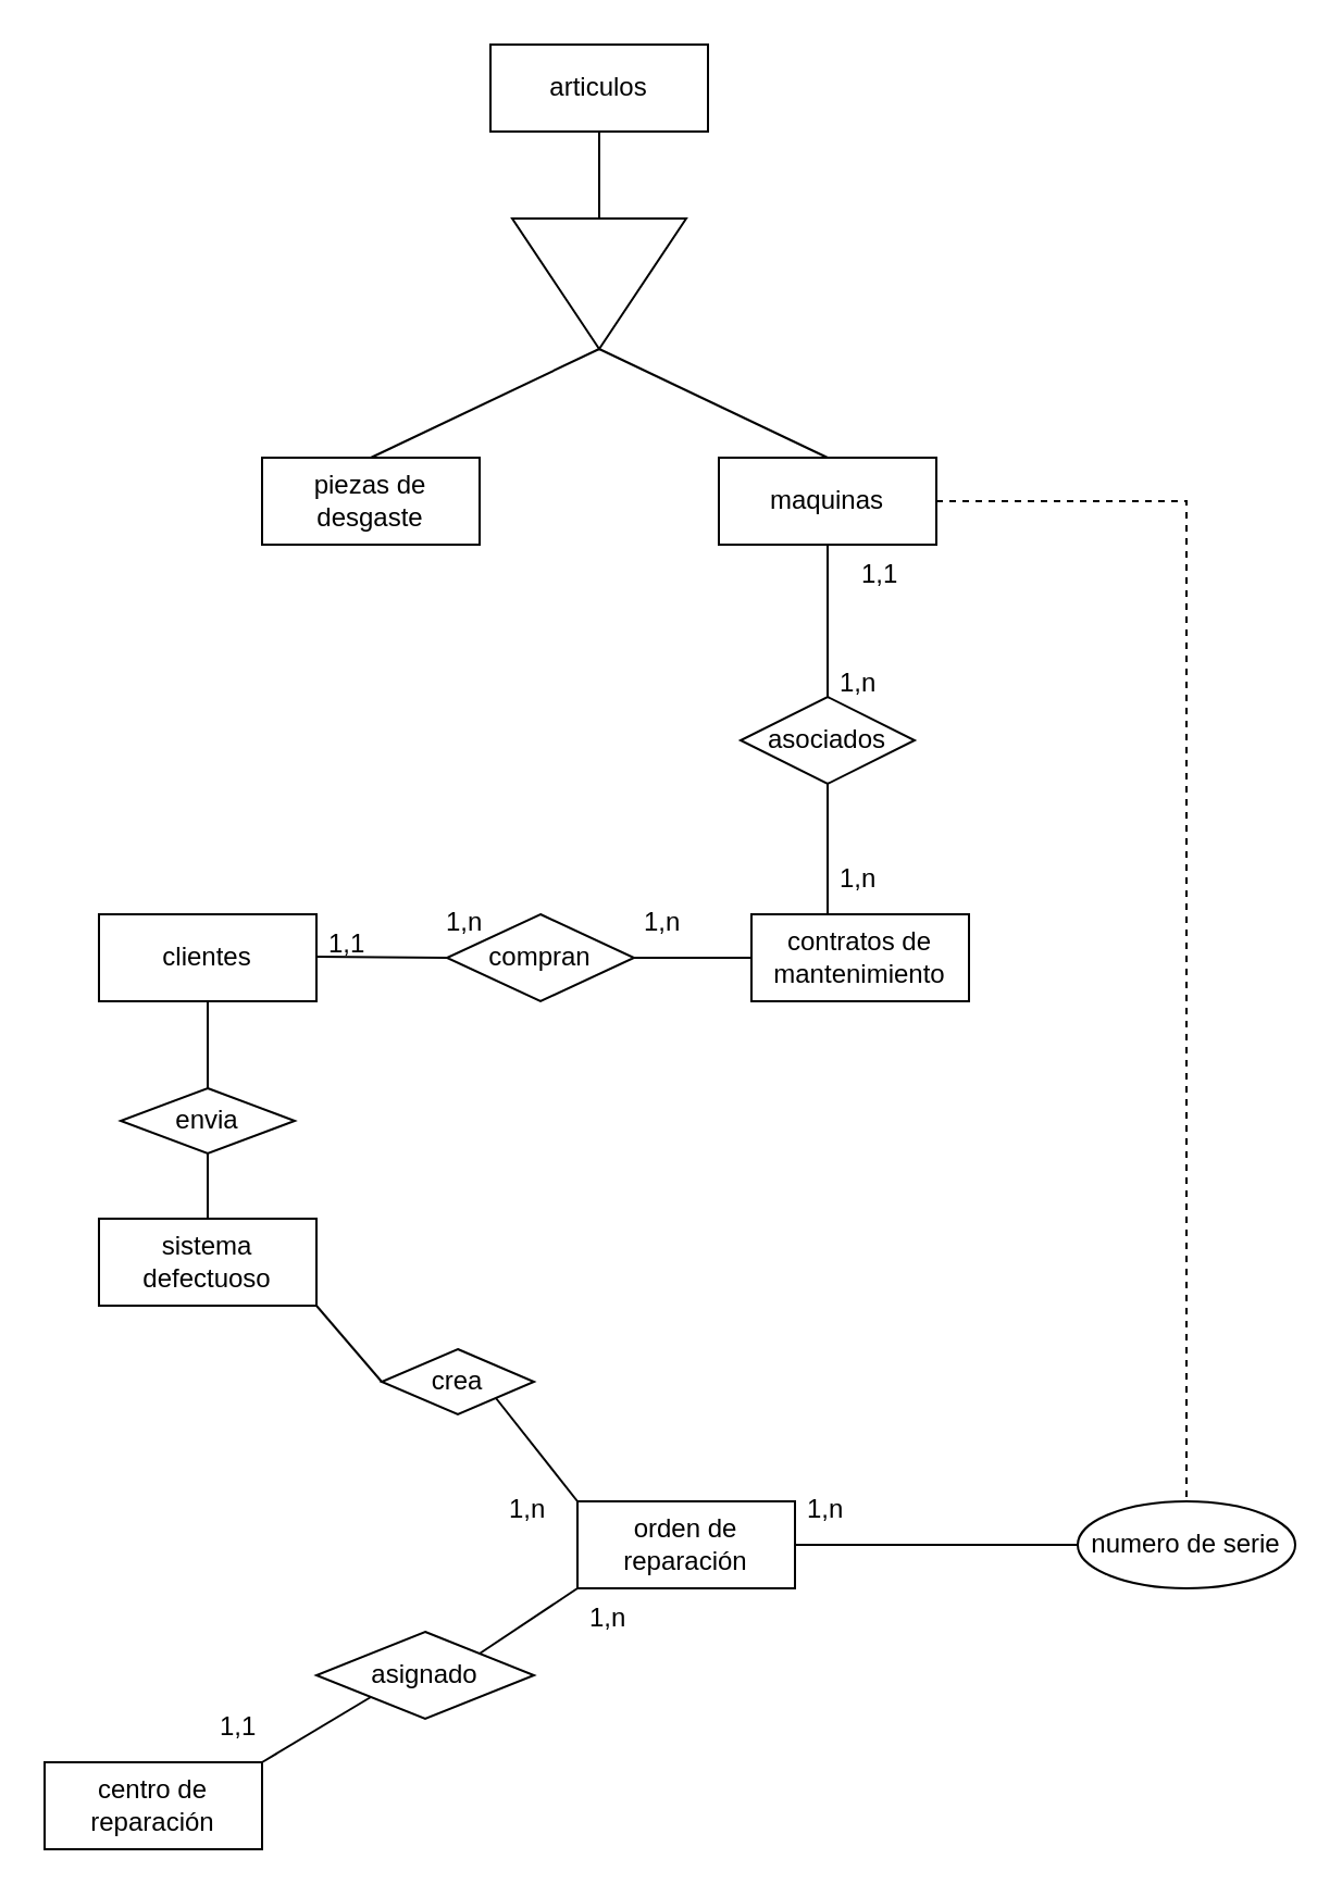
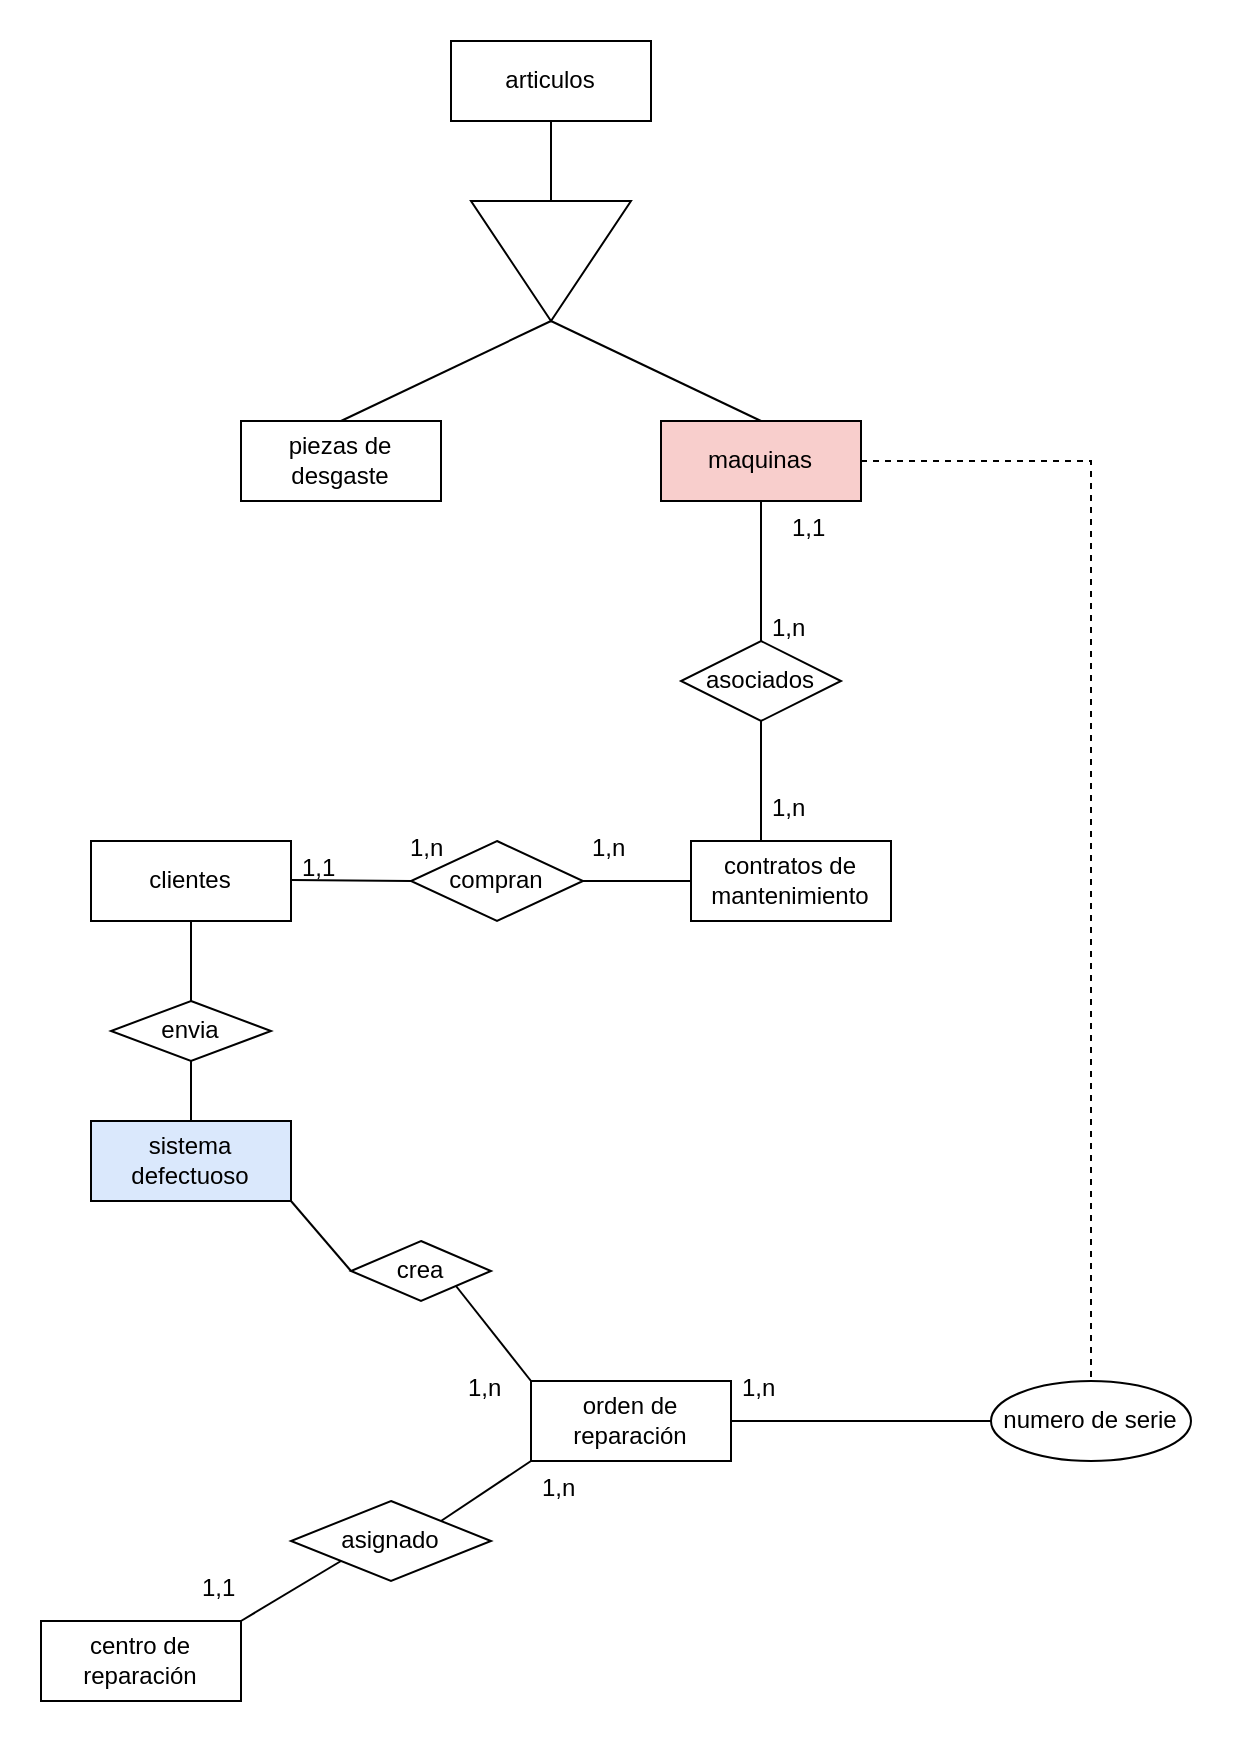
  <mxCell id="0" />
  <mxCell id="1" parent="0" />
  <mxCell id="2" value="articulos" style="whiteSpace=wrap;html=1;align=center;" parent="1" vertex="1"><mxGeometry x="225" y="20" width="100" height="40" as="geometry" /></mxCell>
  <mxCell id="3" value="" style="endArrow=none;html=1;rounded=0;exitX=0.5;exitY=0;exitDx=0;exitDy=0;" parent="1" target="2" edge="1"><mxGeometry relative="1" as="geometry"><mxPoint x="275" y="110" as="sourcePoint" /><mxPoint x="395" y="330" as="targetPoint" /></mxGeometry></mxCell>
  <mxCell id="4" value="piezas de desgaste" style="whiteSpace=wrap;html=1;align=center;" parent="1" vertex="1"><mxGeometry x="120" y="210" width="100" height="40" as="geometry" /></mxCell>
- <mxCell id="5" value="maquinas" style="whiteSpace=wrap;html=1;align=center;" parent="1" vertex="1"><mxGeometry x="330" y="210" width="100" height="40" as="geometry" /></mxCell>
+ <mxCell id="5" value="maquinas" style="whiteSpace=wrap;html=1;align=center;fillColor=#f8cecc;" parent="1" vertex="1"><mxGeometry x="330" y="210" width="100" height="40" as="geometry" /></mxCell>
  <mxCell id="6" value="" style="triangle;whiteSpace=wrap;html=1;rotation=90;" parent="1" vertex="1"><mxGeometry x="245" y="90" width="60" height="80" as="geometry" /></mxCell>
  <mxCell id="7" value="" style="endArrow=none;html=1;rounded=0;entryX=1;entryY=0.5;entryDx=0;entryDy=0;exitX=0.5;exitY=0;exitDx=0;exitDy=0;" parent="1" source="4" target="6" edge="1"><mxGeometry relative="1" as="geometry"><mxPoint x="225" y="330" as="sourcePoint" /><mxPoint x="385" y="330" as="targetPoint" /></mxGeometry></mxCell>
  <mxCell id="8" value="" style="endArrow=none;html=1;rounded=0;entryX=1;entryY=0.5;entryDx=0;entryDy=0;exitX=0.5;exitY=0;exitDx=0;exitDy=0;" parent="1" source="5" target="6" edge="1"><mxGeometry relative="1" as="geometry"><mxPoint x="180" y="220" as="sourcePoint" /><mxPoint x="285" y="170" as="targetPoint" /></mxGeometry></mxCell>
  <mxCell id="9" value="clientes" style="whiteSpace=wrap;html=1;align=center;" parent="1" vertex="1"><mxGeometry x="45" y="420" width="100" height="40" as="geometry" /></mxCell>
  <mxCell id="10" value="compran" style="shape=rhombus;perimeter=rhombusPerimeter;whiteSpace=wrap;html=1;align=center;" parent="1" vertex="1"><mxGeometry x="205" y="420" width="86" height="40" as="geometry" /></mxCell>
  <mxCell id="11" value="contratos de mantenimiento" style="whiteSpace=wrap;html=1;align=center;" parent="1" vertex="1"><mxGeometry x="345" y="420" width="100" height="40" as="geometry" /></mxCell>
  <mxCell id="12" value="" style="endArrow=none;html=1;rounded=0;entryX=0;entryY=0.5;entryDx=0;entryDy=0;" parent="1" target="10" edge="1"><mxGeometry relative="1" as="geometry"><mxPoint x="145" y="439.5" as="sourcePoint" /><mxPoint x="305" y="439.5" as="targetPoint" /></mxGeometry></mxCell>
  <mxCell id="13" value="" style="endArrow=none;html=1;rounded=0;exitX=1;exitY=0.5;exitDx=0;exitDy=0;" parent="1" source="10" target="11" edge="1"><mxGeometry relative="1" as="geometry"><mxPoint x="270" y="390" as="sourcePoint" /><mxPoint x="430" y="390" as="targetPoint" /></mxGeometry></mxCell>
  <mxCell id="14" value="asociados" style="shape=rhombus;perimeter=rhombusPerimeter;whiteSpace=wrap;html=1;align=center;" parent="1" vertex="1"><mxGeometry x="340" y="320" width="80" height="40" as="geometry" /></mxCell>
  <mxCell id="15" value="" style="endArrow=none;html=1;rounded=0;entryX=0.5;entryY=1;entryDx=0;entryDy=0;exitX=0.5;exitY=0;exitDx=0;exitDy=0;" parent="1" source="14" target="5" edge="1"><mxGeometry relative="1" as="geometry"><mxPoint x="165" y="330" as="sourcePoint" /><mxPoint x="325" y="330" as="targetPoint" /></mxGeometry></mxCell>
  <mxCell id="16" value="" style="endArrow=none;html=1;rounded=0;entryX=0.5;entryY=1;entryDx=0;entryDy=0;" parent="1" target="14" edge="1"><mxGeometry relative="1" as="geometry"><mxPoint x="380" y="420" as="sourcePoint" /><mxPoint x="325" y="330" as="targetPoint" /></mxGeometry></mxCell>
- <mxCell id="17" value="sistema defectuoso" style="whiteSpace=wrap;html=1;align=center;" parent="1" vertex="1"><mxGeometry x="45" y="560" width="100" height="40" as="geometry" /></mxCell>
+ <mxCell id="17" value="sistema defectuoso" style="whiteSpace=wrap;html=1;align=center;fillColor=#dae8fc;" parent="1" vertex="1"><mxGeometry x="45" y="560" width="100" height="40" as="geometry" /></mxCell>
  <mxCell id="18" value="envia" style="shape=rhombus;perimeter=rhombusPerimeter;whiteSpace=wrap;html=1;align=center;" parent="1" vertex="1"><mxGeometry x="55" y="500" width="80" height="30" as="geometry" /></mxCell>
  <mxCell id="19" value="" style="endArrow=none;html=1;rounded=0;exitX=0.5;exitY=1;exitDx=0;exitDy=0;entryX=0.5;entryY=0;entryDx=0;entryDy=0;" parent="1" source="9" target="18" edge="1"><mxGeometry relative="1" as="geometry"><mxPoint x="165" y="330" as="sourcePoint" /><mxPoint x="325" y="330" as="targetPoint" /></mxGeometry></mxCell>
  <mxCell id="20" value="" style="endArrow=none;html=1;rounded=0;exitX=0.5;exitY=1;exitDx=0;exitDy=0;entryX=0.5;entryY=0;entryDx=0;entryDy=0;" parent="1" source="18" target="17" edge="1"><mxGeometry relative="1" as="geometry"><mxPoint x="105" y="470" as="sourcePoint" /><mxPoint x="105" y="510" as="targetPoint" /></mxGeometry></mxCell>
  <mxCell id="21" value="orden de reparación" style="whiteSpace=wrap;html=1;align=center;" parent="1" vertex="1"><mxGeometry x="265" y="690" width="100" height="40" as="geometry" /></mxCell>
  <mxCell id="22" value="" style="endArrow=none;html=1;rounded=0;entryX=0;entryY=0;entryDx=0;entryDy=0;exitX=1;exitY=1;exitDx=0;exitDy=0;" parent="1" source="24" target="21" edge="1"><mxGeometry relative="1" as="geometry"><mxPoint x="165" y="530" as="sourcePoint" /><mxPoint x="325" y="530" as="targetPoint" /></mxGeometry></mxCell>
  <mxCell id="23" value="" style="endArrow=none;html=1;rounded=0;entryX=0;entryY=0.5;entryDx=0;entryDy=0;exitX=1;exitY=1;exitDx=0;exitDy=0;" parent="1" source="17" target="24" edge="1"><mxGeometry relative="1" as="geometry"><mxPoint x="145" y="600" as="sourcePoint" /><mxPoint x="265" y="710" as="targetPoint" /></mxGeometry></mxCell>
  <mxCell id="24" value="crea" style="shape=rhombus;perimeter=rhombusPerimeter;whiteSpace=wrap;html=1;align=center;" parent="1" vertex="1"><mxGeometry x="175" y="620" width="70" height="30" as="geometry" /></mxCell>
  <mxCell id="25" value="numero de serie" style="ellipse;whiteSpace=wrap;html=1;align=center;" parent="1" vertex="1"><mxGeometry x="495" y="690" width="100" height="40" as="geometry" /></mxCell>
  <mxCell id="26" value="" style="endArrow=none;html=1;rounded=0;exitX=1;exitY=0.5;exitDx=0;exitDy=0;" parent="1" source="21" target="25" edge="1"><mxGeometry relative="1" as="geometry"><mxPoint x="165" y="530" as="sourcePoint" /><mxPoint x="325" y="530" as="targetPoint" /></mxGeometry></mxCell>
  <mxCell id="27" value="" style="endArrow=none;html=1;rounded=0;exitX=1;exitY=0.5;exitDx=0;exitDy=0;entryX=0.5;entryY=0;entryDx=0;entryDy=0;dashed=1;" parent="1" source="5" target="25" edge="1"><mxGeometry relative="1" as="geometry"><mxPoint x="415" y="640" as="sourcePoint" /><mxPoint x="545" y="640" as="targetPoint" /><Array as="points"><mxPoint x="545" y="230" /></Array></mxGeometry></mxCell>
  <mxCell id="28" value="centro de reparación" style="whiteSpace=wrap;html=1;align=center;" parent="1" vertex="1"><mxGeometry x="20" y="810" width="100" height="40" as="geometry" /></mxCell>
  <mxCell id="29" value="" style="endArrow=none;html=1;rounded=0;exitX=1;exitY=0;exitDx=0;exitDy=0;entryX=0;entryY=1;entryDx=0;entryDy=0;" parent="1" source="31" target="21" edge="1"><mxGeometry relative="1" as="geometry"><mxPoint x="165" y="530" as="sourcePoint" /><mxPoint x="325" y="530" as="targetPoint" /></mxGeometry></mxCell>
  <mxCell id="30" value="" style="endArrow=none;html=1;rounded=0;exitX=1;exitY=0;exitDx=0;exitDy=0;entryX=0;entryY=1;entryDx=0;entryDy=0;" parent="1" source="28" target="31" edge="1"><mxGeometry relative="1" as="geometry"><mxPoint x="120" y="810" as="sourcePoint" /><mxPoint x="265" y="730" as="targetPoint" /></mxGeometry></mxCell>
  <mxCell id="31" value="asignado" style="shape=rhombus;perimeter=rhombusPerimeter;whiteSpace=wrap;html=1;align=center;" parent="1" vertex="1"><mxGeometry x="145" y="750" width="100" height="40" as="geometry" /></mxCell>
  <mxCell id="32" value="1,1" style="text;strokeColor=none;fillColor=none;spacingLeft=4;spacingRight=4;overflow=hidden;rotatable=0;points=[[0,0.5],[1,0.5]];portConstraint=eastwest;fontSize=12;whiteSpace=wrap;html=1;" vertex="1" parent="1"><mxGeometry x="95" y="780" width="40" height="30" as="geometry" /></mxCell>
  <mxCell id="33" value="1,n" style="text;strokeColor=none;fillColor=none;spacingLeft=4;spacingRight=4;overflow=hidden;rotatable=0;points=[[0,0.5],[1,0.5]];portConstraint=eastwest;fontSize=12;whiteSpace=wrap;html=1;" vertex="1" parent="1"><mxGeometry x="380" y="300" width="40" height="30" as="geometry" /></mxCell>
  <mxCell id="34" value="1,n" style="text;strokeColor=none;fillColor=none;spacingLeft=4;spacingRight=4;overflow=hidden;rotatable=0;points=[[0,0.5],[1,0.5]];portConstraint=eastwest;fontSize=12;whiteSpace=wrap;html=1;" vertex="1" parent="1"><mxGeometry x="265" y="730" width="40" height="30" as="geometry" /></mxCell>
  <mxCell id="35" value="1,n" style="text;strokeColor=none;fillColor=none;spacingLeft=4;spacingRight=4;overflow=hidden;rotatable=0;points=[[0,0.5],[1,0.5]];portConstraint=eastwest;fontSize=12;whiteSpace=wrap;html=1;" vertex="1" parent="1"><mxGeometry x="228" y="680" width="40" height="30" as="geometry" /></mxCell>
  <mxCell id="36" value="1,n" style="text;strokeColor=none;fillColor=none;spacingLeft=4;spacingRight=4;overflow=hidden;rotatable=0;points=[[0,0.5],[1,0.5]];portConstraint=eastwest;fontSize=12;whiteSpace=wrap;html=1;" vertex="1" parent="1"><mxGeometry x="365" y="680" width="40" height="30" as="geometry" /></mxCell>
  <mxCell id="37" value="1,1" style="text;strokeColor=none;fillColor=none;spacingLeft=4;spacingRight=4;overflow=hidden;rotatable=0;points=[[0,0.5],[1,0.5]];portConstraint=eastwest;fontSize=12;whiteSpace=wrap;html=1;" vertex="1" parent="1"><mxGeometry x="390" y="250" width="40" height="30" as="geometry" /></mxCell>
  <mxCell id="38" value="1,n" style="text;strokeColor=none;fillColor=none;spacingLeft=4;spacingRight=4;overflow=hidden;rotatable=0;points=[[0,0.5],[1,0.5]];portConstraint=eastwest;fontSize=12;whiteSpace=wrap;html=1;" vertex="1" parent="1"><mxGeometry x="380" y="390" width="40" height="30" as="geometry" /></mxCell>
  <mxCell id="39" value="1,n" style="text;strokeColor=none;fillColor=none;spacingLeft=4;spacingRight=4;overflow=hidden;rotatable=0;points=[[0,0.5],[1,0.5]];portConstraint=eastwest;fontSize=12;whiteSpace=wrap;html=1;" vertex="1" parent="1"><mxGeometry x="290" y="410" width="40" height="30" as="geometry" /></mxCell>
  <mxCell id="40" value="1,n" style="text;strokeColor=none;fillColor=none;spacingLeft=4;spacingRight=4;overflow=hidden;rotatable=0;points=[[0,0.5],[1,0.5]];portConstraint=eastwest;fontSize=12;whiteSpace=wrap;html=1;" vertex="1" parent="1"><mxGeometry x="198.5" y="410" width="40" height="30" as="geometry" /></mxCell>
  <mxCell id="41" value="1,1" style="text;strokeColor=none;fillColor=none;spacingLeft=4;spacingRight=4;overflow=hidden;rotatable=0;points=[[0,0.5],[1,0.5]];portConstraint=eastwest;fontSize=12;whiteSpace=wrap;html=1;" vertex="1" parent="1"><mxGeometry x="145" y="420" width="40" height="30" as="geometry" /></mxCell>
